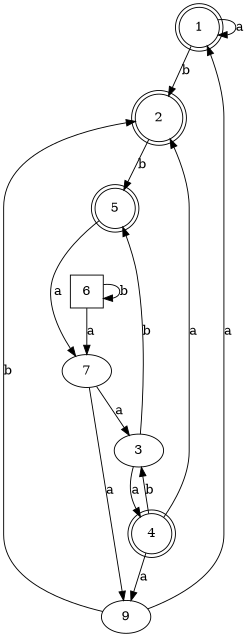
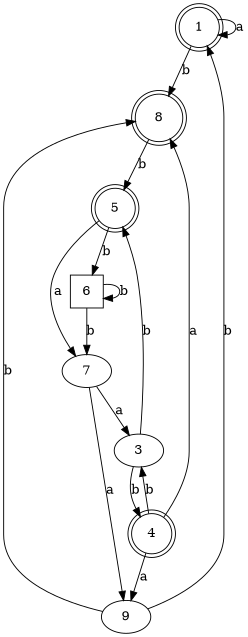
  digraph {
    rankdir=TB
    node [shape=doublecircle]
    1
-   2
+   2 [label=8]
    n3 [label=9 shape=""]
    5
    4
    3 [shape=""]
    6 [shape=square]
    7 [shape=""]
    1 -> 1 [label=a]
    1 -> 2 [label=b]
    2 -> 5 [label=b]
-   n3 -> 1 [label=a]
+   n3 -> 1 [label=b]
    n3 -> 2 [label=b]
+   5 -> 6 [label=b]
    5 -> 7 [label=a]
    4 -> 2 [label=a]
    4 -> n3 [label=a]
    4 -> 3 [label=b]
    3 -> 5 [label=b]
-   3 -> 4 [label=a]
+   3 -> 4 [label=b]
    6 -> 6 [label=b]
-   6 -> 7 [label=a]
+   6 -> 7 [label=b]
    7 -> n3 [label=a]
    7 -> 3 [label=a]
  }
